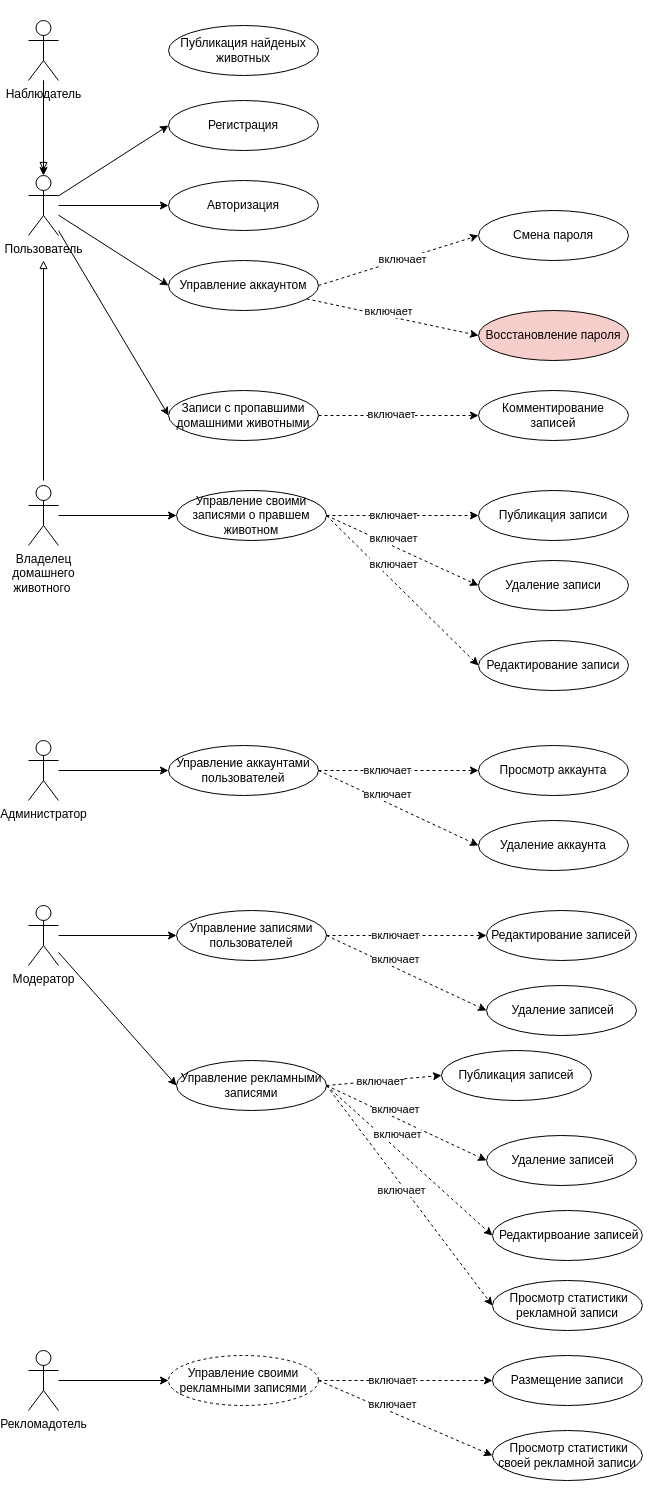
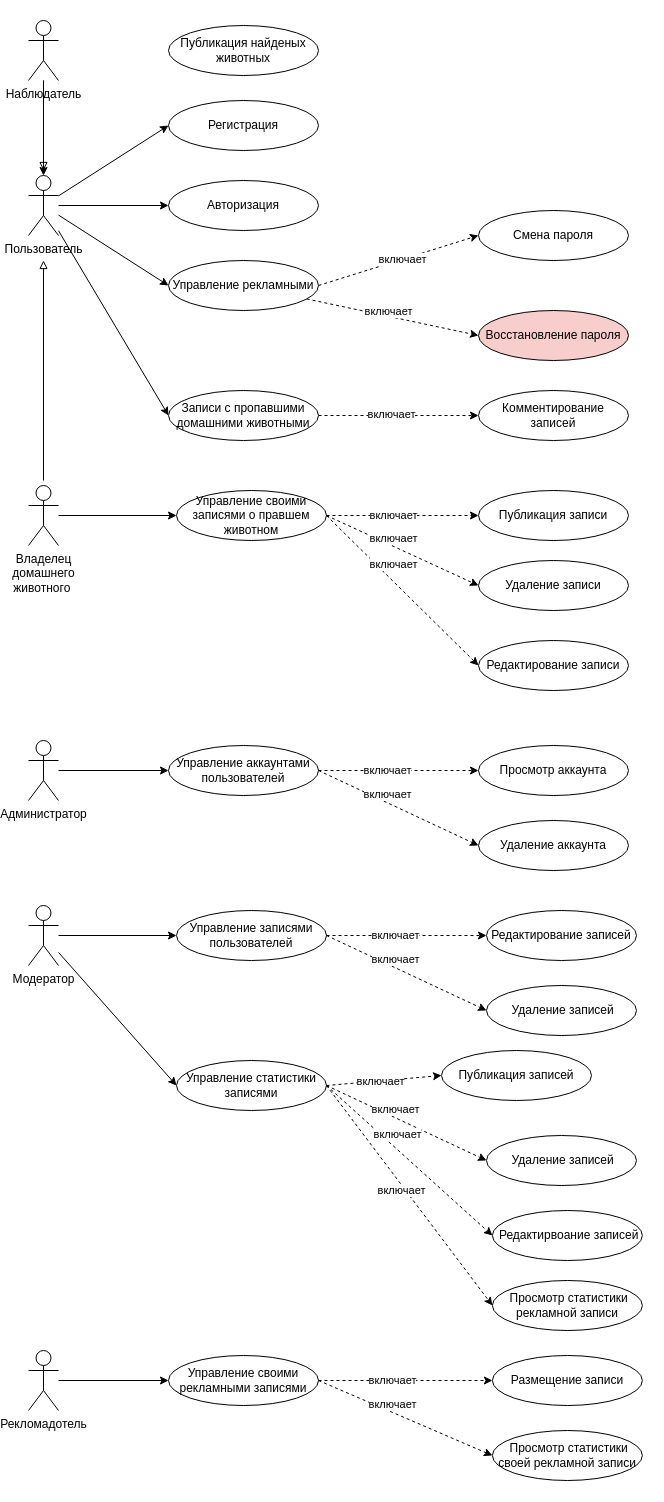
  <mxCell id="0" />
  <mxCell id="1" parent="0" />
  <mxCell id="2" value="Регистрация" style="ellipse;whiteSpace=wrap;html=1;" vertex="1" parent="1"><mxGeometry x="160" y="100" width="150" height="50" as="geometry" /></mxCell>
  <mxCell id="3" value="Авторизация" style="ellipse;whiteSpace=wrap;html=1;" vertex="1" parent="1"><mxGeometry x="160" y="180" width="150" height="50" as="geometry" /></mxCell>
  <mxCell id="4" value="Восстановление пароля" style="ellipse;whiteSpace=wrap;html=1;fillColor=#f8cecc;" vertex="1" parent="1"><mxGeometry x="470" y="310" width="150" height="50" as="geometry" /></mxCell>
  <mxCell id="5" value="Комментирование записей" style="ellipse;whiteSpace=wrap;html=1;" vertex="1" parent="1"><mxGeometry x="470" y="390" width="150" height="50" as="geometry" /></mxCell>
  <mxCell id="6" style="rounded=0;orthogonalLoop=1;jettySize=auto;html=1;entryX=0;entryY=0.5;entryDx=0;entryDy=0;dashed=1;" edge="1" parent="1" source="8" target="4"><mxGeometry relative="1" as="geometry" /></mxCell>
  <mxCell id="7" value="включает" style="edgeLabel;html=1;align=center;verticalAlign=middle;resizable=0;points=[];" vertex="1" connectable="0" parent="6"><mxGeometry x="-0.402" y="3" relative="1" as="geometry"><mxPoint x="29" y="4" as="offset" /></mxGeometry></mxCell>
- <mxCell id="8" value="Управление аккаунтом" style="ellipse;whiteSpace=wrap;html=1;" vertex="1" parent="1"><mxGeometry x="160" y="260" width="150" height="50" as="geometry" /></mxCell>
+ <mxCell id="8" value="Управление рекламными" style="ellipse;whiteSpace=wrap;html=1;" vertex="1" parent="1"><mxGeometry x="160" y="260" width="150" height="50" as="geometry" /></mxCell>
  <mxCell id="9" style="rounded=0;orthogonalLoop=1;jettySize=auto;html=1;entryX=0;entryY=0.5;entryDx=0;entryDy=0;dashed=1;exitX=1;exitY=0.5;exitDx=0;exitDy=0;" edge="1" target="11" parent="1" source="8"><mxGeometry relative="1" as="geometry"><mxPoint x="310" y="205" as="sourcePoint" /></mxGeometry></mxCell>
  <mxCell id="10" value="включает" style="edgeLabel;html=1;align=center;verticalAlign=middle;resizable=0;points=[];" vertex="1" connectable="0" parent="9"><mxGeometry x="-0.402" y="3" relative="1" as="geometry"><mxPoint x="37" y="-9" as="offset" /></mxGeometry></mxCell>
  <mxCell id="11" value="Смена пароля" style="ellipse;whiteSpace=wrap;html=1;" vertex="1" parent="1"><mxGeometry x="470" y="210" width="150" height="50" as="geometry" /></mxCell>
  <mxCell id="12" style="rounded=0;orthogonalLoop=1;jettySize=auto;html=1;entryX=0;entryY=0.5;entryDx=0;entryDy=0;" edge="1" parent="1" source="17" target="2"><mxGeometry relative="1" as="geometry" /></mxCell>
  <mxCell id="13" style="rounded=0;orthogonalLoop=1;jettySize=auto;html=1;entryX=0;entryY=0.5;entryDx=0;entryDy=0;" edge="1" parent="1" source="17" target="3"><mxGeometry relative="1" as="geometry" /></mxCell>
  <mxCell id="14" style="rounded=0;orthogonalLoop=1;jettySize=auto;html=1;entryX=0;entryY=0.5;entryDx=0;entryDy=0;" edge="1" parent="1" source="17" target="8"><mxGeometry relative="1" as="geometry" /></mxCell>
  <mxCell id="15" style="rounded=0;orthogonalLoop=1;jettySize=auto;html=1;entryX=0;entryY=0.5;entryDx=0;entryDy=0;" edge="1" parent="1" source="21" target="27"><mxGeometry relative="1" as="geometry" /></mxCell>
  <mxCell id="16" style="rounded=0;orthogonalLoop=1;jettySize=auto;html=1;entryX=0;entryY=0.5;entryDx=0;entryDy=0;" edge="1" parent="1" source="17" target="32"><mxGeometry relative="1" as="geometry" /></mxCell>
  <mxCell id="17" value="Пользователь" style="shape=umlActor;verticalLabelPosition=bottom;verticalAlign=top;html=1;outlineConnect=0;" vertex="1" parent="1"><mxGeometry x="20" y="175" width="30" height="60" as="geometry" /></mxCell>
  <mxCell id="18" style="rounded=0;orthogonalLoop=1;jettySize=auto;html=1;endArrow=block;endFill=0;" edge="1" parent="1" source="20"><mxGeometry relative="1" as="geometry"><mxPoint x="35" y="170" as="targetPoint" /></mxGeometry></mxCell>
  <mxCell id="19" style="edgeStyle=orthogonalEdgeStyle;rounded=0;orthogonalLoop=1;jettySize=auto;html=1;" edge="1" parent="1" source="20" target="17"><mxGeometry relative="1" as="geometry" /></mxCell>
  <mxCell id="20" value="Наблюдатель" style="shape=umlActor;verticalLabelPosition=bottom;verticalAlign=top;html=1;outlineConnect=0;" vertex="1" parent="1"><mxGeometry x="20" width="30" height="60" as="geometry" y="20" /></mxCell>
  <mxCell id="21" value="Владелец &lt;br&gt;домашнего &lt;br&gt;животного&amp;nbsp;" style="shape=umlActor;verticalLabelPosition=bottom;verticalAlign=top;html=1;outlineConnect=0;" vertex="1" parent="1"><mxGeometry x="20" y="485" width="30" height="60" as="geometry" /></mxCell>
  <mxCell id="22" style="rounded=0;orthogonalLoop=1;jettySize=auto;html=1;endArrow=block;endFill=0;" edge="1" parent="1"><mxGeometry relative="1" as="geometry"><mxPoint x="35" y="480" as="sourcePoint" /><mxPoint x="35" y="260" as="targetPoint" /></mxGeometry></mxCell>
  <mxCell id="23" style="rounded=0;orthogonalLoop=1;jettySize=auto;html=1;entryX=0;entryY=0.5;entryDx=0;entryDy=0;dashed=1;exitX=1;exitY=0.5;exitDx=0;exitDy=0;" edge="1" parent="1" source="32" target="5"><mxGeometry relative="1" as="geometry" /></mxCell>
  <mxCell id="24" value="включает" style="edgeLabel;html=1;align=center;verticalAlign=middle;resizable=0;points=[];" vertex="1" connectable="0" parent="23"><mxGeometry x="-0.5" y="-2" relative="1" as="geometry"><mxPoint x="32" y="-4" as="offset" /></mxGeometry></mxCell>
  <mxCell id="25" style="rounded=0;orthogonalLoop=1;jettySize=auto;html=1;entryX=0;entryY=0.5;entryDx=0;entryDy=0;dashed=1;" edge="1" parent="1" source="27" target="30"><mxGeometry relative="1" as="geometry" /></mxCell>
  <mxCell id="26" value="включает" style="edgeLabel;html=1;align=center;verticalAlign=middle;resizable=0;points=[];" vertex="1" connectable="0" parent="25"><mxGeometry x="-0.345" y="1" relative="1" as="geometry"><mxPoint x="16" as="offset" /></mxGeometry></mxCell>
  <mxCell id="27" value="Управление своими записями о правшем животном" style="ellipse;whiteSpace=wrap;html=1;" vertex="1" parent="1"><mxGeometry x="168" y="490" width="150" height="50" as="geometry" /></mxCell>
  <mxCell id="28" style="edgeStyle=orthogonalEdgeStyle;rounded=0;orthogonalLoop=1;jettySize=auto;html=1;entryX=0;entryY=0.5;entryDx=0;entryDy=0;" edge="1" parent="1" source="29" target="39"><mxGeometry relative="1" as="geometry"><mxPoint x="160" y="770" as="targetPoint" /></mxGeometry></mxCell>
  <mxCell id="29" value="Администратор" style="shape=umlActor;verticalLabelPosition=bottom;verticalAlign=top;html=1;outlineConnect=0;" vertex="1" parent="1"><mxGeometry x="20" y="740" width="30" height="60" as="geometry" /></mxCell>
  <mxCell id="30" value="Публикация записи" style="ellipse;whiteSpace=wrap;html=1;" vertex="1" parent="1"><mxGeometry x="470" y="490" width="150" height="50" as="geometry" /></mxCell>
  <mxCell id="31" value="Публикация найденых животных" style="ellipse;whiteSpace=wrap;html=1;" vertex="1" parent="1"><mxGeometry x="160" y="25" width="150" height="50" as="geometry" /></mxCell>
  <mxCell id="32" value="Записи с пропавшими домашними животными" style="ellipse;whiteSpace=wrap;html=1;" vertex="1" parent="1"><mxGeometry x="160" y="390" width="150" height="50" as="geometry" /></mxCell>
  <mxCell id="33" style="rounded=0;orthogonalLoop=1;jettySize=auto;html=1;entryX=0;entryY=0.5;entryDx=0;entryDy=0;dashed=1;exitX=1;exitY=0.5;exitDx=0;exitDy=0;" edge="1" target="35" parent="1" source="27"><mxGeometry relative="1" as="geometry"><mxPoint x="318" y="585" as="sourcePoint" /></mxGeometry></mxCell>
  <mxCell id="34" value="включает" style="edgeLabel;html=1;align=center;verticalAlign=middle;resizable=0;points=[];" vertex="1" connectable="0" parent="33"><mxGeometry x="-0.345" y="1" relative="1" as="geometry"><mxPoint x="16" as="offset" /></mxGeometry></mxCell>
  <mxCell id="35" value="Удаление записи" style="ellipse;whiteSpace=wrap;html=1;" vertex="1" parent="1"><mxGeometry x="470" y="560" width="150" height="50" as="geometry" /></mxCell>
  <mxCell id="36" style="rounded=0;orthogonalLoop=1;jettySize=auto;html=1;entryX=0;entryY=0.5;entryDx=0;entryDy=0;dashed=1;exitX=1;exitY=0.5;exitDx=0;exitDy=0;" edge="1" target="38" parent="1" source="27"><mxGeometry relative="1" as="geometry"><mxPoint x="318" y="595" as="sourcePoint" /></mxGeometry></mxCell>
  <mxCell id="37" value="включает" style="edgeLabel;html=1;align=center;verticalAlign=middle;resizable=0;points=[];" vertex="1" connectable="0" parent="36"><mxGeometry x="-0.345" y="1" relative="1" as="geometry"><mxPoint x="16" as="offset" /></mxGeometry></mxCell>
  <mxCell id="38" value="Редактирование записи" style="ellipse;whiteSpace=wrap;html=1;" vertex="1" parent="1"><mxGeometry x="470" y="640" width="150" height="50" as="geometry" /></mxCell>
  <mxCell id="39" value="Управление аккаунтами пользователей" style="ellipse;whiteSpace=wrap;html=1;" vertex="1" parent="1"><mxGeometry x="160" y="745" width="150" height="50" as="geometry" /></mxCell>
  <mxCell id="40" style="rounded=0;orthogonalLoop=1;jettySize=auto;html=1;entryX=0;entryY=0.5;entryDx=0;entryDy=0;dashed=1;exitX=1;exitY=0.5;exitDx=0;exitDy=0;" edge="1" target="42" parent="1" source="39"><mxGeometry relative="1" as="geometry"><mxPoint x="330" y="770" as="sourcePoint" /></mxGeometry></mxCell>
  <mxCell id="41" value="включает" style="edgeLabel;html=1;align=center;verticalAlign=middle;resizable=0;points=[];" vertex="1" connectable="0" parent="40"><mxGeometry x="-0.345" y="1" relative="1" as="geometry"><mxPoint x="16" as="offset" /></mxGeometry></mxCell>
  <mxCell id="42" value="Просмотр аккаунта" style="ellipse;whiteSpace=wrap;html=1;" vertex="1" parent="1"><mxGeometry x="470" y="745" width="150" height="50" as="geometry" /></mxCell>
  <mxCell id="43" style="rounded=0;orthogonalLoop=1;jettySize=auto;html=1;entryX=0;entryY=0.5;entryDx=0;entryDy=0;dashed=1;exitX=1;exitY=0.5;exitDx=0;exitDy=0;" edge="1" target="45" parent="1" source="39"><mxGeometry relative="1" as="geometry"><mxPoint x="310" y="845" as="sourcePoint" /></mxGeometry></mxCell>
  <mxCell id="44" value="включает" style="edgeLabel;html=1;align=center;verticalAlign=middle;resizable=0;points=[];" vertex="1" connectable="0" parent="43"><mxGeometry x="-0.345" y="1" relative="1" as="geometry"><mxPoint x="16" as="offset" /></mxGeometry></mxCell>
  <mxCell id="45" value="Удаление аккаунта" style="ellipse;whiteSpace=wrap;html=1;" vertex="1" parent="1"><mxGeometry x="470" y="820" width="150" height="50" as="geometry" /></mxCell>
  <mxCell id="46" value="Управление записями пользователей" style="ellipse;whiteSpace=wrap;html=1;" vertex="1" parent="1"><mxGeometry x="168" y="910" width="150" height="50" as="geometry" /></mxCell>
  <mxCell id="47" style="rounded=0;orthogonalLoop=1;jettySize=auto;html=1;entryX=0;entryY=0.5;entryDx=0;entryDy=0;dashed=1;exitX=1;exitY=0.5;exitDx=0;exitDy=0;" edge="1" target="49" parent="1" source="46"><mxGeometry relative="1" as="geometry"><mxPoint x="318" y="935" as="sourcePoint" /></mxGeometry></mxCell>
  <mxCell id="48" value="включает" style="edgeLabel;html=1;align=center;verticalAlign=middle;resizable=0;points=[];" vertex="1" connectable="0" parent="47"><mxGeometry x="-0.345" y="1" relative="1" as="geometry"><mxPoint x="16" as="offset" /></mxGeometry></mxCell>
  <mxCell id="49" value="Редактирование записей" style="ellipse;whiteSpace=wrap;html=1;" vertex="1" parent="1"><mxGeometry x="478" y="910" width="150" height="50" as="geometry" /></mxCell>
  <mxCell id="50" style="rounded=0;orthogonalLoop=1;jettySize=auto;html=1;entryX=0;entryY=0.5;entryDx=0;entryDy=0;dashed=1;exitX=1;exitY=0.5;exitDx=0;exitDy=0;" edge="1" target="52" parent="1" source="46"><mxGeometry relative="1" as="geometry"><mxPoint x="318" y="935" as="sourcePoint" /></mxGeometry></mxCell>
  <mxCell id="51" value="включает" style="edgeLabel;html=1;align=center;verticalAlign=middle;resizable=0;points=[];" vertex="1" connectable="0" parent="50"><mxGeometry x="-0.345" y="1" relative="1" as="geometry"><mxPoint x="16" as="offset" /></mxGeometry></mxCell>
  <mxCell id="52" value="&amp;nbsp;Удаление записей" style="ellipse;whiteSpace=wrap;html=1;" vertex="1" parent="1"><mxGeometry x="478" y="985" width="150" height="50" as="geometry" /></mxCell>
  <mxCell id="53" style="edgeStyle=orthogonalEdgeStyle;rounded=0;orthogonalLoop=1;jettySize=auto;html=1;entryX=0;entryY=0.5;entryDx=0;entryDy=0;" edge="1" parent="1" source="55" target="46"><mxGeometry relative="1" as="geometry" /></mxCell>
  <mxCell id="54" style="rounded=0;orthogonalLoop=1;jettySize=auto;html=1;entryX=0;entryY=0.5;entryDx=0;entryDy=0;" edge="1" parent="1" source="55" target="59"><mxGeometry relative="1" as="geometry" /></mxCell>
  <mxCell id="55" value="Модератор" style="shape=umlActor;verticalLabelPosition=bottom;verticalAlign=top;html=1;outlineConnect=0;" vertex="1" parent="1"><mxGeometry x="20" y="905" width="30" height="60" as="geometry" /></mxCell>
  <mxCell id="56" value="" style="edgeStyle=orthogonalEdgeStyle;rounded=0;orthogonalLoop=1;jettySize=auto;html=1;" edge="1" parent="1" source="57" target="58"><mxGeometry relative="1" as="geometry" /></mxCell>
  <mxCell id="57" value="Рекломадотель" style="shape=umlActor;verticalLabelPosition=bottom;verticalAlign=top;html=1;outlineConnect=0;" vertex="1" parent="1"><mxGeometry x="20" y="1350" width="30" height="60" as="geometry" /></mxCell>
- <mxCell id="58" value="Управление своими рекламными записями" style="ellipse;whiteSpace=wrap;html=1;dashed=1;" vertex="1" parent="1"><mxGeometry x="160" y="1355" width="150" height="50" as="geometry" /></mxCell>
- <mxCell id="59" value="Управление рекламными записями" style="ellipse;whiteSpace=wrap;html=1;" vertex="1" parent="1"><mxGeometry x="168" y="1060" width="150" height="50" as="geometry" /></mxCell>
+ <mxCell id="58" value="Управление своими рекламными записями" style="ellipse;whiteSpace=wrap;html=1;" vertex="1" parent="1"><mxGeometry x="160" y="1355" width="150" height="50" as="geometry" /></mxCell>
+ <mxCell id="59" value="Управление статистики записями" style="ellipse;whiteSpace=wrap;html=1;" vertex="1" parent="1"><mxGeometry x="168" y="1060" width="150" height="50" as="geometry" /></mxCell>
  <mxCell id="60" style="rounded=0;orthogonalLoop=1;jettySize=auto;html=1;entryX=0;entryY=0.5;entryDx=0;entryDy=0;dashed=1;exitX=1;exitY=0.5;exitDx=0;exitDy=0;" edge="1" parent="1" source="59" target="62"><mxGeometry relative="1" as="geometry"><mxPoint x="318" y="1085" as="sourcePoint" /></mxGeometry></mxCell>
  <mxCell id="61" value="включает" style="edgeLabel;html=1;align=center;verticalAlign=middle;resizable=0;points=[];" vertex="1" connectable="0" parent="60"><mxGeometry x="-0.345" y="1" relative="1" as="geometry"><mxPoint x="16" as="offset" /></mxGeometry></mxCell>
  <mxCell id="62" value="Публикация записей" style="ellipse;whiteSpace=wrap;html=1;" vertex="1" parent="1"><mxGeometry x="433" y="1050" width="150" height="50" as="geometry" /></mxCell>
  <mxCell id="63" style="rounded=0;orthogonalLoop=1;jettySize=auto;html=1;entryX=0;entryY=0.5;entryDx=0;entryDy=0;dashed=1;exitX=1;exitY=0.5;exitDx=0;exitDy=0;" edge="1" parent="1" source="59" target="65"><mxGeometry relative="1" as="geometry"><mxPoint x="318" y="1085" as="sourcePoint" /></mxGeometry></mxCell>
  <mxCell id="64" value="включает" style="edgeLabel;html=1;align=center;verticalAlign=middle;resizable=0;points=[];" vertex="1" connectable="0" parent="63"><mxGeometry x="-0.345" y="1" relative="1" as="geometry"><mxPoint x="16" as="offset" /></mxGeometry></mxCell>
  <mxCell id="65" value="&amp;nbsp;Удаление записей" style="ellipse;whiteSpace=wrap;html=1;" vertex="1" parent="1"><mxGeometry x="478" y="1135" width="150" height="50" as="geometry" /></mxCell>
  <mxCell id="66" value="&amp;nbsp;Редактирвоание записей" style="ellipse;whiteSpace=wrap;html=1;" vertex="1" parent="1"><mxGeometry x="483.89" y="1210" width="150" height="50" as="geometry" /></mxCell>
  <mxCell id="67" style="rounded=0;orthogonalLoop=1;jettySize=auto;html=1;entryX=0;entryY=0.5;entryDx=0;entryDy=0;dashed=1;exitX=1;exitY=0.5;exitDx=0;exitDy=0;" edge="1" parent="1" source="59" target="66"><mxGeometry relative="1" as="geometry"><mxPoint x="320" y="1100" as="sourcePoint" /><mxPoint x="470" y="1225" as="targetPoint" /></mxGeometry></mxCell>
  <mxCell id="68" value="включает" style="edgeLabel;html=1;align=center;verticalAlign=middle;resizable=0;points=[];" vertex="1" connectable="0" parent="67"><mxGeometry x="-0.345" y="1" relative="1" as="geometry"><mxPoint x="16" as="offset" /></mxGeometry></mxCell>
  <mxCell id="69" style="rounded=0;orthogonalLoop=1;jettySize=auto;html=1;entryX=0;entryY=0.5;entryDx=0;entryDy=0;dashed=1;exitX=1;exitY=0.5;exitDx=0;exitDy=0;" edge="1" target="71" parent="1" source="58"><mxGeometry relative="1" as="geometry"><mxPoint x="350" y="1370" as="sourcePoint" /></mxGeometry></mxCell>
  <mxCell id="70" value="включает" style="edgeLabel;html=1;align=center;verticalAlign=middle;resizable=0;points=[];" vertex="1" connectable="0" parent="69"><mxGeometry x="-0.345" y="1" relative="1" as="geometry"><mxPoint x="16" as="offset" /></mxGeometry></mxCell>
  <mxCell id="71" value="Размещение записи" style="ellipse;whiteSpace=wrap;html=1;" vertex="1" parent="1"><mxGeometry x="483.89" y="1355" width="150" height="50" as="geometry" /></mxCell>
  <mxCell id="72" style="rounded=0;orthogonalLoop=1;jettySize=auto;html=1;entryX=0;entryY=0.5;entryDx=0;entryDy=0;dashed=1;exitX=1;exitY=0.5;exitDx=0;exitDy=0;" edge="1" target="74" parent="1" source="58"><mxGeometry relative="1" as="geometry"><mxPoint x="350" y="1370" as="sourcePoint" /></mxGeometry></mxCell>
  <mxCell id="73" value="включает" style="edgeLabel;html=1;align=center;verticalAlign=middle;resizable=0;points=[];" vertex="1" connectable="0" parent="72"><mxGeometry x="-0.345" y="1" relative="1" as="geometry"><mxPoint x="16" as="offset" /></mxGeometry></mxCell>
  <mxCell id="74" value="&amp;nbsp;Просмотр статистики своей рекламной записи" style="ellipse;whiteSpace=wrap;html=1;" vertex="1" parent="1"><mxGeometry x="483.89" y="1430" width="150" height="50" as="geometry" /></mxCell>
  <mxCell id="75" value="&amp;nbsp;Просмотр статистики рекламной записи" style="ellipse;whiteSpace=wrap;html=1;" vertex="1" parent="1"><mxGeometry x="483.89" y="1280" width="150" height="50" as="geometry" /></mxCell>
  <mxCell id="76" style="rounded=0;orthogonalLoop=1;jettySize=auto;html=1;entryX=0;entryY=0.5;entryDx=0;entryDy=0;dashed=1;exitX=1;exitY=0.5;exitDx=0;exitDy=0;" edge="1" parent="1" source="59" target="75"><mxGeometry relative="1" as="geometry"><mxPoint x="328" y="1095" as="sourcePoint" /><mxPoint x="494" y="1245" as="targetPoint" /></mxGeometry></mxCell>
  <mxCell id="77" value="включает" style="edgeLabel;html=1;align=center;verticalAlign=middle;resizable=0;points=[];" vertex="1" connectable="0" parent="76"><mxGeometry x="-0.345" y="1" relative="1" as="geometry"><mxPoint x="20" y="33" as="offset" /></mxGeometry></mxCell>
